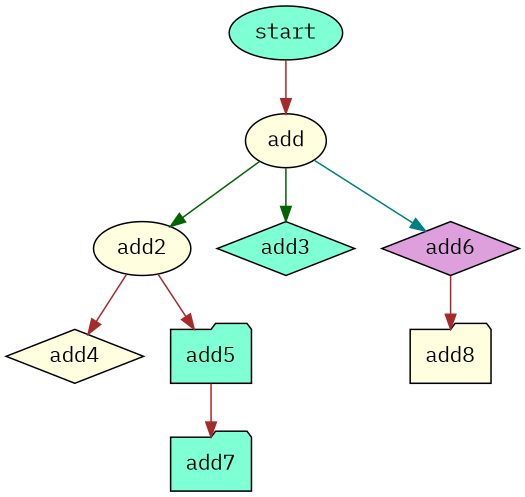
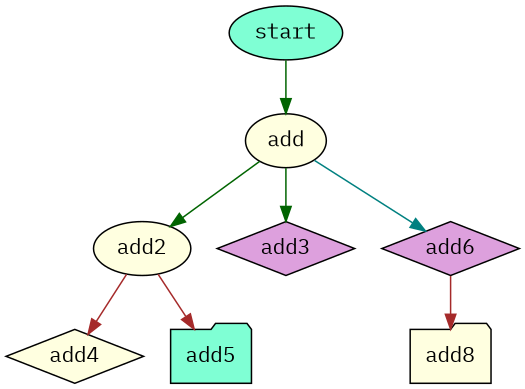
  strict digraph {
    fontname="IBM Plex Mono"
    node [fillcolor=lightyellow fontname="IBM Plex Mono" shape=ellipse style=filled]
    edge [color=brown fontname="IBM Plex Mono"]
    start [fillcolor=aquamarine]
    add
    add2
-   add3 [fillcolor=aquamarine shape=diamond]
+   add3 [fillcolor=plum shape=diamond]
    add6 [fillcolor=plum shape=diamond]
    add4 [shape=diamond]
    add5 [fillcolor=aquamarine shape=folder]
    add8 [shape=folder]
-   add7 [fillcolor=aquamarine shape=folder]
-   start -> add
+   start -> add [color=darkgreen]
    add -> add2 [color=darkgreen]
    add -> add3 [color=darkgreen]
    add -> add6 [color=teal]
    add2 -> add4
    add2 -> add5
    add6 -> add8
-   add5 -> add7
  }
